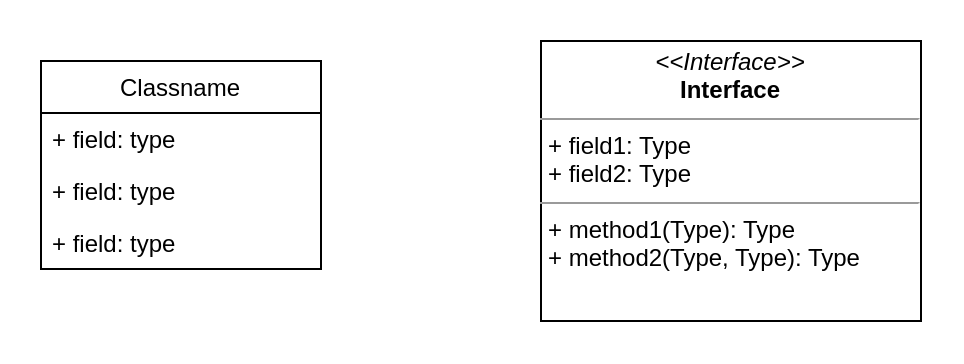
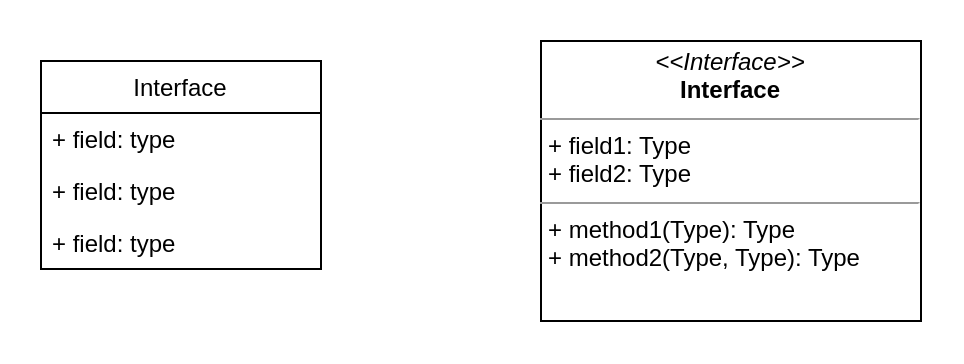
  <mxCell id="0" />
  <mxCell id="1" parent="0" />
- <mxCell id="2" value="Classname" style="swimlane;fontStyle=0;childLayout=stackLayout;horizontal=1;startSize=26;fillColor=none;horizontalStack=0;resizeParent=1;resizeParentMax=0;resizeLast=0;collapsible=1;marginBottom=0;" vertex="1" parent="1"><mxGeometry x="20" y="30" width="140" height="104" as="geometry" /></mxCell>
+ <mxCell id="2" value="Interface" style="swimlane;fontStyle=0;childLayout=stackLayout;horizontal=1;startSize=26;fillColor=none;horizontalStack=0;resizeParent=1;resizeParentMax=0;resizeLast=0;collapsible=1;marginBottom=0;" vertex="1" parent="1"><mxGeometry x="20" y="30" width="140" height="104" as="geometry" /></mxCell>
  <mxCell id="3" value="+ field: type" style="text;strokeColor=none;fillColor=none;align=left;verticalAlign=top;spacingLeft=4;spacingRight=4;overflow=hidden;rotatable=0;points=[[0,0.5],[1,0.5]];portConstraint=eastwest;" vertex="1" parent="2"><mxGeometry y="26" width="140" height="26" as="geometry" /></mxCell>
  <mxCell id="4" value="+ field: type" style="text;strokeColor=none;fillColor=none;align=left;verticalAlign=top;spacingLeft=4;spacingRight=4;overflow=hidden;rotatable=0;points=[[0,0.5],[1,0.5]];portConstraint=eastwest;" vertex="1" parent="2"><mxGeometry y="52" width="140" height="26" as="geometry" /></mxCell>
  <mxCell id="5" value="+ field: type" style="text;strokeColor=none;fillColor=none;align=left;verticalAlign=top;spacingLeft=4;spacingRight=4;overflow=hidden;rotatable=0;points=[[0,0.5],[1,0.5]];portConstraint=eastwest;" vertex="1" parent="2"><mxGeometry y="78" width="140" height="26" as="geometry" /></mxCell>
  <mxCell id="6" value="&lt;p style=&quot;margin:0px;margin-top:4px;text-align:center;&quot;&gt;&lt;i&gt;&amp;lt;&amp;lt;Interface&amp;gt;&amp;gt;&lt;/i&gt;&lt;br/&gt;&lt;b&gt;Interface&lt;/b&gt;&lt;/p&gt;&lt;hr size=&quot;1&quot;/&gt;&lt;p style=&quot;margin:0px;margin-left:4px;&quot;&gt;+ field1: Type&lt;br/&gt;+ field2: Type&lt;/p&gt;&lt;hr size=&quot;1&quot;/&gt;&lt;p style=&quot;margin:0px;margin-left:4px;&quot;&gt;+ method1(Type): Type&lt;br/&gt;+ method2(Type, Type): Type&lt;/p&gt;" style="verticalAlign=top;align=left;overflow=fill;fontSize=12;fontFamily=Helvetica;html=1;" vertex="1" parent="1"><mxGeometry x="270" y="20" width="190" height="140" as="geometry" /></mxCell>
